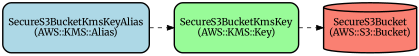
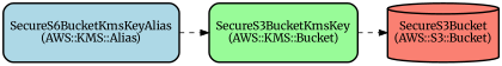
  digraph {
    fontname=Merriweather
    rankdir=LR
    node [color=black fontname=Merriweather shape=rectangle style="filled,bold,rounded"]
    edge [fontname=Merriweather style=dashed]
    n1 [fillcolor=salmon height=1 label="SecureS3Bucket\n(AWS::S3::Bucket)" shape=cylinder]
-   n2 [fillcolor=palegreen height=1 label="SecureS3BucketKmsKey\n(AWS::KMS::Key)"]
-   n3 [fillcolor=lightblue height=1 label="SecureS3BucketKmsKeyAlias\n(AWS::KMS::Alias)"]
+   n2 [fillcolor=palegreen height=1 label="SecureS3BucketKmsKey\n(AWS::KMS::Bucket)"]
+   n3 [fillcolor=lightblue height=1 label="SecureS6BucketKmsKeyAlias\n(AWS::KMS::Alias)"]
    n2 -> n1
    n3 -> n2
  }
